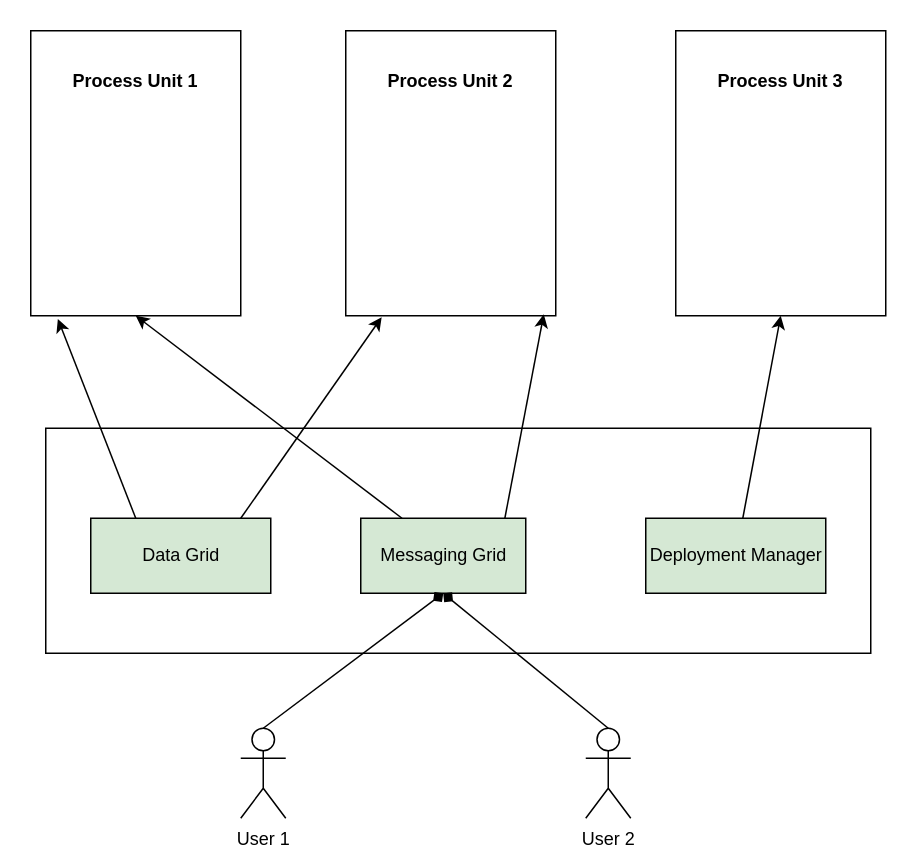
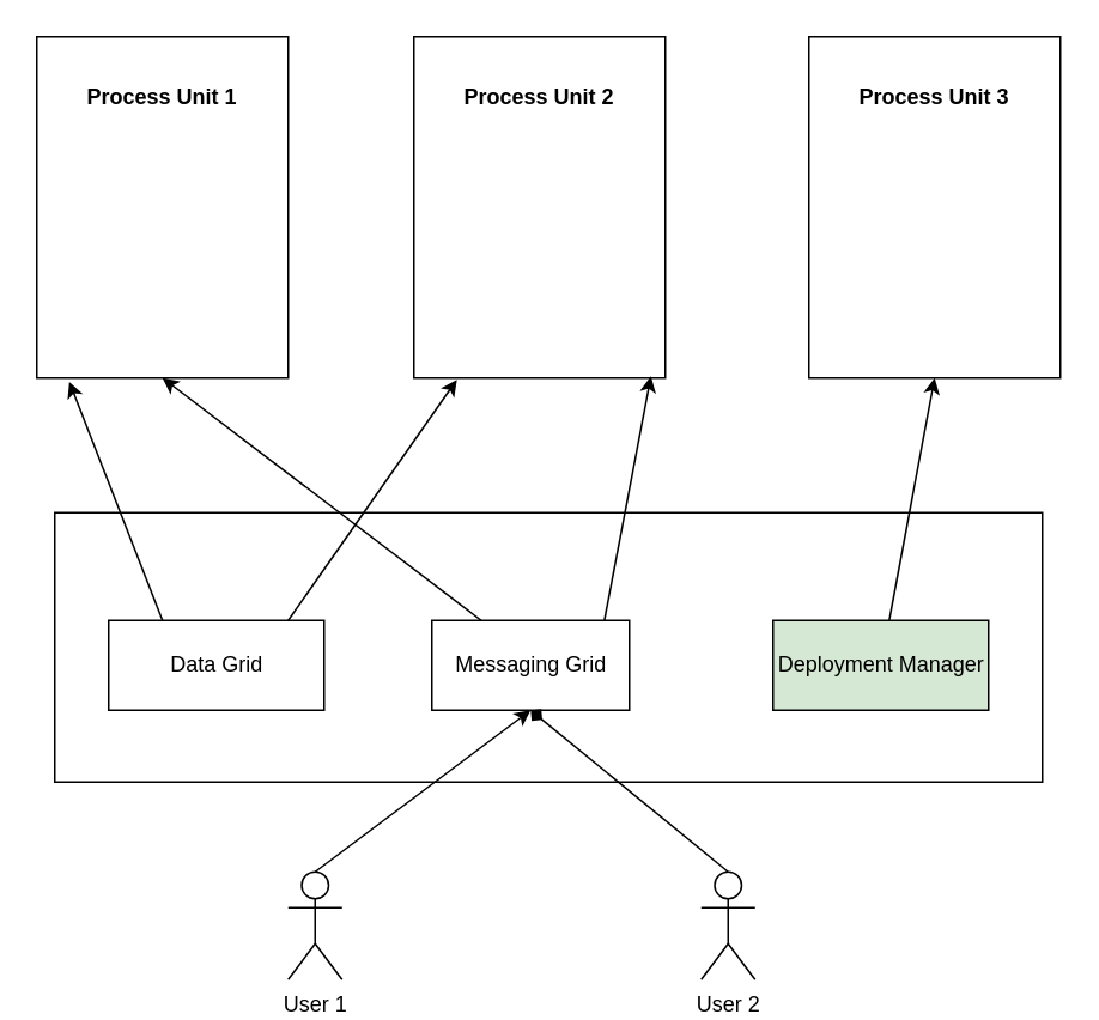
  <mxCell id="0" />
  <mxCell id="1" parent="0" />
  <mxCell id="2" value="" style="html=1;" parent="1" vertex="1"><mxGeometry x="20" y="20" width="140" height="190" as="geometry" /></mxCell>
  <mxCell id="3" value="User 1" style="shape=umlActor;verticalLabelPosition=bottom;verticalAlign=top;html=1;outlineConnect=0;" parent="1" vertex="1"><mxGeometry x="160" y="485" width="30" height="60" as="geometry" /></mxCell>
  <mxCell id="4" value="&lt;span style=&quot;color: rgb(31, 35, 40); font-family: -apple-system, BlinkMacSystemFont, &amp;quot;Segoe UI&amp;quot;, &amp;quot;Noto Sans&amp;quot;, Helvetica, Arial, sans-serif, &amp;quot;Apple Color Emoji&amp;quot;, &amp;quot;Segoe UI Emoji&amp;quot;; font-size: 16px; text-align: start; background-color: rgb(255, 255, 255);&quot;&gt;&lt;br&gt;&lt;/span&gt;" style="html=1;" parent="1" vertex="1"><mxGeometry x="30" y="285" width="550" height="150" as="geometry" /></mxCell>
- <mxCell id="5" value="Messaging Grid" style="html=1;fillColor=#d5e8d4;" parent="1" vertex="1"><mxGeometry x="240" y="345" width="110" height="50" as="geometry" /></mxCell>
+ <mxCell id="5" value="Messaging Grid" style="html=1;" parent="1" vertex="1"><mxGeometry x="240" y="345" width="110" height="50" as="geometry" /></mxCell>
  <mxCell id="6" value="Process Unit 1" style="text;align=center;fontStyle=1;verticalAlign=middle;spacingLeft=3;spacingRight=3;strokeColor=none;rotatable=0;points=[[0,0.5],[1,0.5]];portConstraint=eastwest;" parent="1" vertex="1"><mxGeometry x="50" y="40" width="80" height="26" as="geometry" /></mxCell>
- <mxCell id="7" value="Data Grid" style="html=1;fillColor=#d5e8d4;" parent="1" vertex="1"><mxGeometry x="60" y="345" width="120" height="50" as="geometry" /></mxCell>
+ <mxCell id="7" value="Data Grid" style="html=1;" parent="1" vertex="1"><mxGeometry x="60" y="345" width="120" height="50" as="geometry" /></mxCell>
  <mxCell id="8" value="User 2" style="shape=umlActor;verticalLabelPosition=bottom;verticalAlign=top;html=1;outlineConnect=0;" parent="1" vertex="1"><mxGeometry x="390" y="485" width="30" height="60" as="geometry" /></mxCell>
  <mxCell id="9" value="Deployment Manager" style="html=1;fillColor=#d5e8d4;" parent="1" vertex="1"><mxGeometry x="430" y="345" width="120" height="50" as="geometry" /></mxCell>
- <mxCell id="10" value="" style="endArrow=diamond;html=1;rounded=0;exitX=0.5;exitY=0;exitDx=0;exitDy=0;exitPerimeter=0;entryX=0.5;entryY=1;entryDx=0;entryDy=0;" parent="1" source="3" target="5" edge="1"><mxGeometry width="50" height="50" relative="1" as="geometry"><mxPoint x="340" y="305" as="sourcePoint" /><mxPoint x="390" y="255" as="targetPoint" /></mxGeometry></mxCell>
+ <mxCell id="10" value="" style="endArrow=classic;html=1;rounded=0;exitX=0.5;exitY=0;exitDx=0;exitDy=0;exitPerimeter=0;entryX=0.5;entryY=1;entryDx=0;entryDy=0;" parent="1" source="3" target="5" edge="1"><mxGeometry width="50" height="50" relative="1" as="geometry"><mxPoint x="340" y="305" as="sourcePoint" /><mxPoint x="390" y="255" as="targetPoint" /></mxGeometry></mxCell>
  <mxCell id="11" value="" style="endArrow=diamond;html=1;rounded=0;exitX=0.5;exitY=0;exitDx=0;exitDy=0;exitPerimeter=0;entryX=0.5;entryY=1;entryDx=0;entryDy=0;" parent="1" source="8" target="5" edge="1"><mxGeometry width="50" height="50" relative="1" as="geometry"><mxPoint x="185" y="495" as="sourcePoint" /><mxPoint x="305" y="405" as="targetPoint" /></mxGeometry></mxCell>
  <mxCell id="12" value="" style="html=1;" vertex="1" parent="1"><mxGeometry x="230" y="20" width="140" height="190" as="geometry" /></mxCell>
  <mxCell id="13" value="Process Unit 2" style="text;align=center;fontStyle=1;verticalAlign=middle;spacingLeft=3;spacingRight=3;strokeColor=none;rotatable=0;points=[[0,0.5],[1,0.5]];portConstraint=eastwest;" vertex="1" parent="1"><mxGeometry x="260" y="40" width="80" height="26" as="geometry" /></mxCell>
  <mxCell id="14" value="" style="html=1;" vertex="1" parent="1"><mxGeometry x="450" y="20" width="140" height="190" as="geometry" /></mxCell>
  <mxCell id="15" value="Process Unit 3" style="text;align=center;fontStyle=1;verticalAlign=middle;spacingLeft=3;spacingRight=3;strokeColor=none;rotatable=0;points=[[0,0.5],[1,0.5]];portConstraint=eastwest;" vertex="1" parent="1"><mxGeometry x="480" y="40" width="80" height="26" as="geometry" /></mxCell>
  <mxCell id="16" value="" style="endArrow=classic;html=1;rounded=0;exitX=0.5;exitY=0;exitDx=0;exitDy=0;exitPerimeter=0;entryX=0.129;entryY=1.011;entryDx=0;entryDy=0;entryPerimeter=0;" edge="1" parent="1" target="2"><mxGeometry width="50" height="50" relative="1" as="geometry"><mxPoint x="90" y="345" as="sourcePoint" /><mxPoint x="210" y="255" as="targetPoint" /></mxGeometry></mxCell>
  <mxCell id="17" value="" style="endArrow=classic;html=1;rounded=0;exitX=0.5;exitY=0;exitDx=0;exitDy=0;exitPerimeter=0;entryX=0.171;entryY=1.005;entryDx=0;entryDy=0;entryPerimeter=0;" edge="1" parent="1" target="12"><mxGeometry width="50" height="50" relative="1" as="geometry"><mxPoint x="160" y="345" as="sourcePoint" /><mxPoint x="280" y="255" as="targetPoint" /></mxGeometry></mxCell>
  <mxCell id="18" value="" style="endArrow=classic;html=1;rounded=0;exitX=0.25;exitY=0;exitDx=0;exitDy=0;entryX=0.5;entryY=1;entryDx=0;entryDy=0;" edge="1" parent="1" source="5" target="2"><mxGeometry width="50" height="50" relative="1" as="geometry"><mxPoint x="100" y="355" as="sourcePoint" /><mxPoint x="48.06" y="222.09" as="targetPoint" /></mxGeometry></mxCell>
  <mxCell id="19" value="" style="endArrow=classic;html=1;rounded=0;exitX=0.5;exitY=0;exitDx=0;exitDy=0;exitPerimeter=0;entryX=0.943;entryY=0.995;entryDx=0;entryDy=0;entryPerimeter=0;" edge="1" parent="1" target="12"><mxGeometry width="50" height="50" relative="1" as="geometry"><mxPoint x="336.06" y="345" as="sourcePoint" /><mxPoint x="430" y="210.95" as="targetPoint" /></mxGeometry></mxCell>
  <mxCell id="20" value="" style="endArrow=classic;html=1;rounded=0;entryX=0.5;entryY=1;entryDx=0;entryDy=0;" edge="1" parent="1" source="9" target="14"><mxGeometry width="50" height="50" relative="1" as="geometry"><mxPoint x="415" y="495" as="sourcePoint" /><mxPoint x="305" y="405" as="targetPoint" /></mxGeometry></mxCell>
